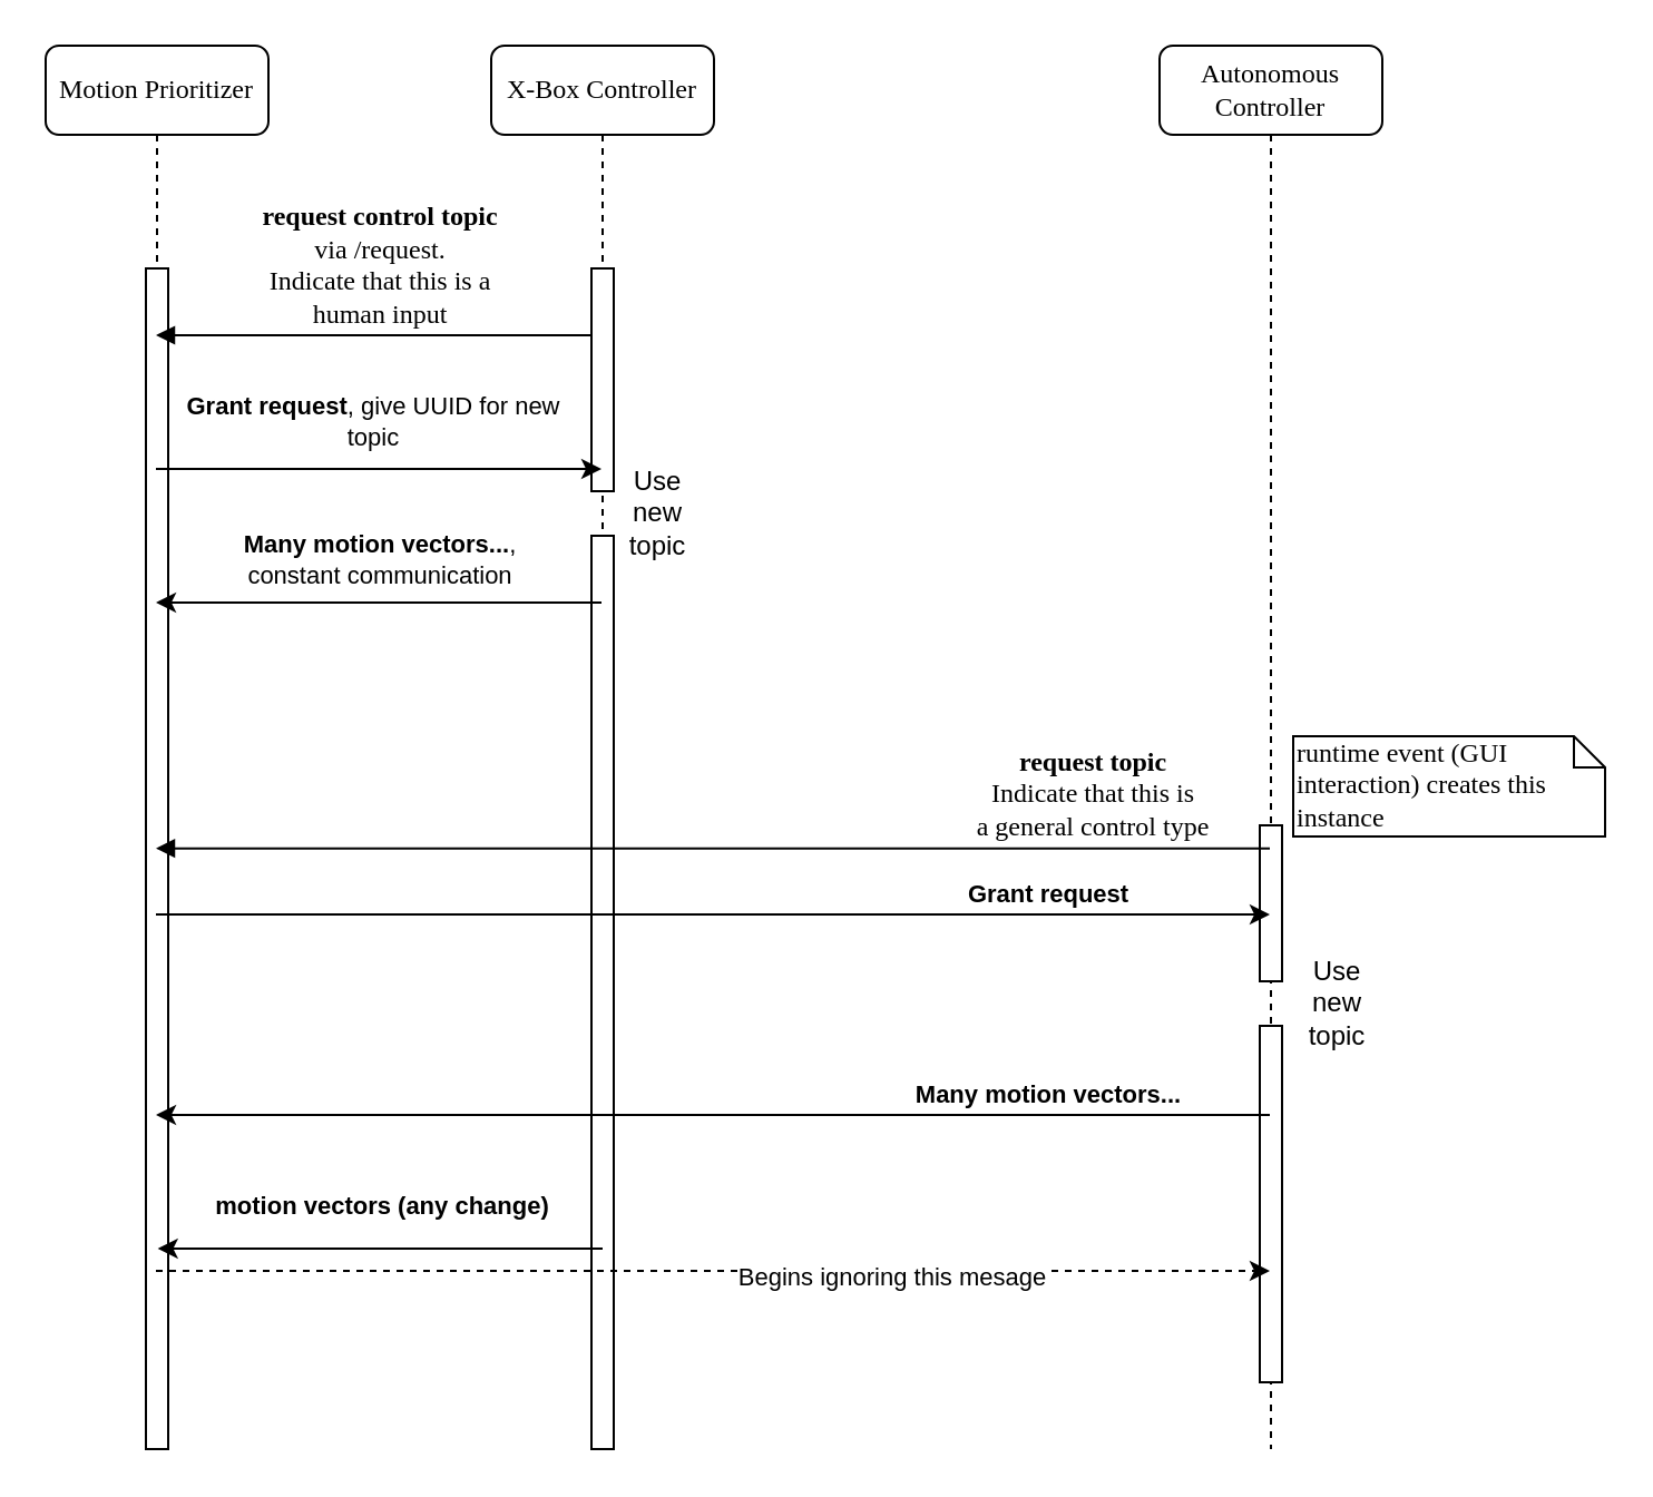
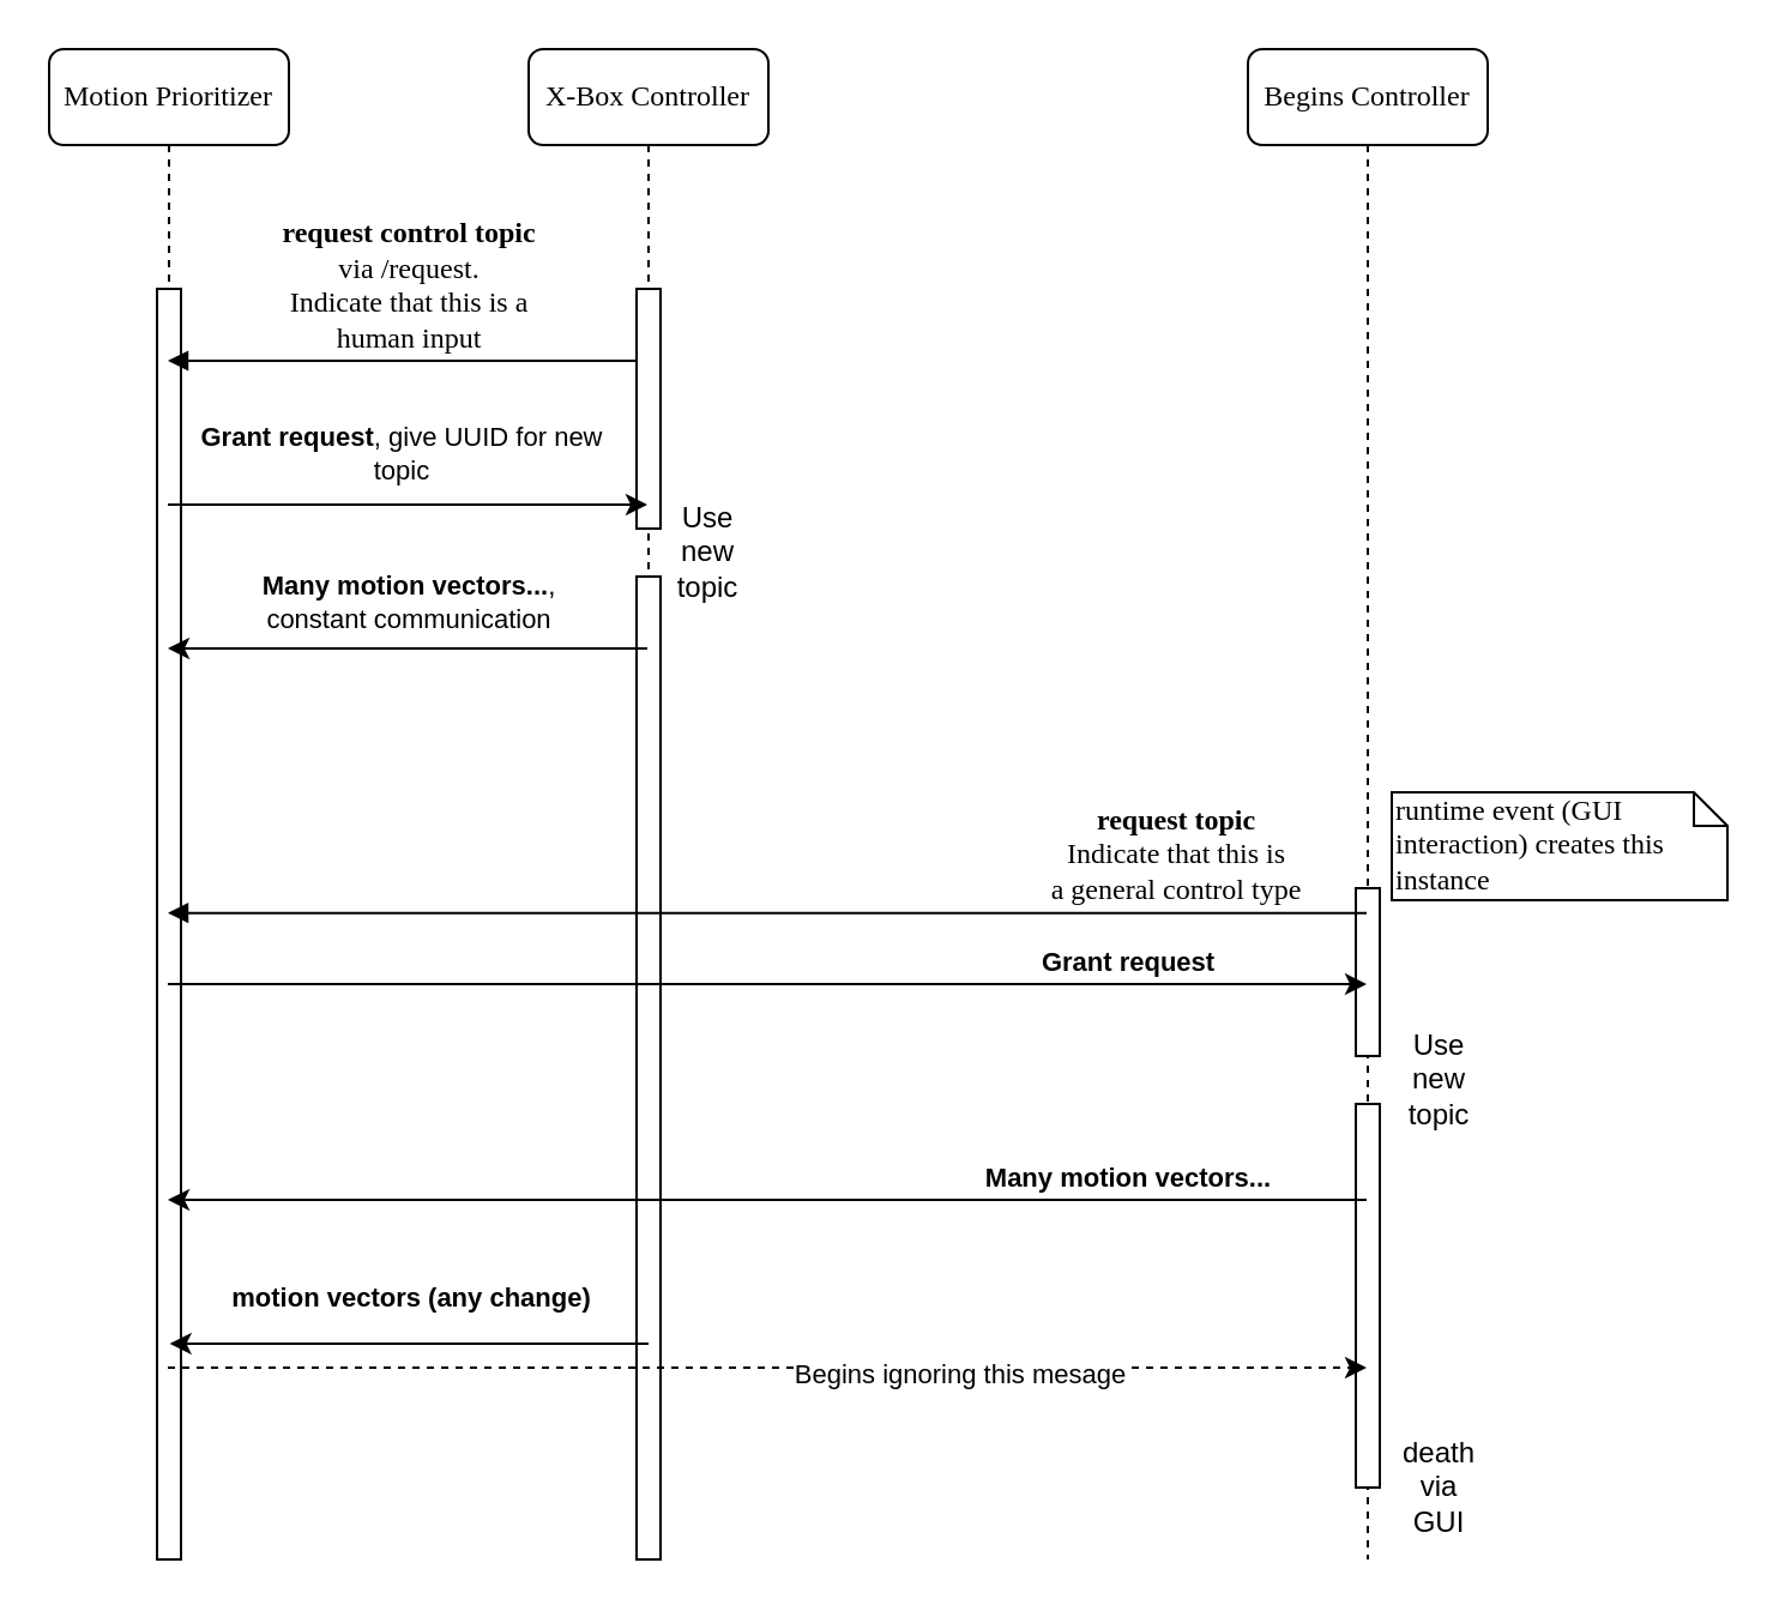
  <mxCell id="0" />
  <mxCell id="1" parent="0" />
  <mxCell id="2" value="X-Box Controller" style="shape=umlLifeline;perimeter=lifelinePerimeter;whiteSpace=wrap;html=1;container=1;collapsible=0;recursiveResize=0;outlineConnect=0;rounded=1;shadow=0;comic=0;labelBackgroundColor=none;strokeWidth=1;fontFamily=Verdana;fontSize=12;align=center;" parent="1" vertex="1"><mxGeometry x="220" y="20" width="100" height="630" as="geometry" /></mxCell>
  <mxCell id="3" value="" style="html=1;points=[];perimeter=orthogonalPerimeter;rounded=0;shadow=0;comic=0;labelBackgroundColor=none;strokeWidth=1;fontFamily=Verdana;fontSize=12;align=center;" parent="2" vertex="1"><mxGeometry x="45" y="100" width="10" height="100" as="geometry" /></mxCell>
  <mxCell id="4" value="" style="html=1;points=[];perimeter=orthogonalPerimeter;rounded=0;shadow=0;comic=0;labelBackgroundColor=none;strokeWidth=1;fontFamily=Verdana;fontSize=12;align=center;" vertex="1" parent="2"><mxGeometry x="45" y="220" width="10" height="410" as="geometry" /></mxCell>
  <mxCell id="5" value="Motion Prioritizer" style="shape=umlLifeline;perimeter=lifelinePerimeter;whiteSpace=wrap;html=1;container=1;collapsible=0;recursiveResize=0;outlineConnect=0;rounded=1;shadow=0;comic=0;labelBackgroundColor=none;strokeWidth=1;fontFamily=Verdana;fontSize=12;align=center;" parent="1" vertex="1"><mxGeometry x="20" y="20" width="100" height="630" as="geometry" /></mxCell>
  <mxCell id="6" value="" style="html=1;points=[];perimeter=orthogonalPerimeter;rounded=0;shadow=0;comic=0;labelBackgroundColor=none;strokeWidth=1;fontFamily=Verdana;fontSize=12;align=center;" parent="5" vertex="1"><mxGeometry x="45" y="100" width="10" height="530" as="geometry" /></mxCell>
  <mxCell id="7" value="&lt;b&gt;request control topic&lt;/b&gt;&lt;br&gt;via /request.&lt;br&gt;Indicate that this is a &lt;br&gt;human input" style="html=1;verticalAlign=bottom;endArrow=block;labelBackgroundColor=none;fontFamily=Verdana;fontSize=12;edgeStyle=elbowEdgeStyle;elbow=vertical;" parent="1" source="3" target="5" edge="1"><mxGeometry x="-0.027" relative="1" as="geometry"><mxPoint x="140" y="130" as="sourcePoint" /><Array as="points"><mxPoint x="180" y="150" /><mxPoint x="150" y="140" /><mxPoint x="100" y="140" /><mxPoint x="120" y="152" /></Array><mxPoint as="offset" /></mxGeometry></mxCell>
- <mxCell id="8" value="Autonomous Controller" style="shape=umlLifeline;perimeter=lifelinePerimeter;whiteSpace=wrap;html=1;container=1;collapsible=0;recursiveResize=0;outlineConnect=0;rounded=1;shadow=0;comic=0;labelBackgroundColor=none;strokeWidth=1;fontFamily=Verdana;fontSize=12;align=center;" vertex="1" parent="1"><mxGeometry x="520" y="20" width="100" height="630" as="geometry" /></mxCell>
+ <mxCell id="8" value="Begins Controller" style="shape=umlLifeline;perimeter=lifelinePerimeter;whiteSpace=wrap;html=1;container=1;collapsible=0;recursiveResize=0;outlineConnect=0;rounded=1;shadow=0;comic=0;labelBackgroundColor=none;strokeWidth=1;fontFamily=Verdana;fontSize=12;align=center;" vertex="1" parent="1"><mxGeometry x="520" y="20" width="100" height="630" as="geometry" /></mxCell>
  <mxCell id="9" value="" style="html=1;points=[];perimeter=orthogonalPerimeter;rounded=0;shadow=0;comic=0;labelBackgroundColor=none;strokeWidth=1;fontFamily=Verdana;fontSize=12;align=center;" vertex="1" parent="8"><mxGeometry x="45" y="350" width="10" height="70" as="geometry" /></mxCell>
  <mxCell id="10" value="" style="html=1;points=[];perimeter=orthogonalPerimeter;rounded=0;shadow=0;comic=0;labelBackgroundColor=none;strokeWidth=1;fontFamily=Verdana;fontSize=12;align=center;" vertex="1" parent="8"><mxGeometry x="45" y="440" width="10" height="160" as="geometry" /></mxCell>
  <mxCell id="11" value="runtime event (GUI interaction) creates this instance" style="shape=note;whiteSpace=wrap;html=1;size=14;verticalAlign=top;align=left;spacingTop=-6;rounded=0;shadow=0;comic=0;labelBackgroundColor=none;strokeWidth=1;fontFamily=Verdana;fontSize=12" vertex="1" parent="1"><mxGeometry x="580" y="330" width="140" height="45" as="geometry" /></mxCell>
  <mxCell id="12" value="" style="endArrow=classic;html=1;" edge="1" parent="1" source="5" target="2"><mxGeometry width="50" height="50" relative="1" as="geometry"><mxPoint x="80" y="220" as="sourcePoint" /><mxPoint x="130" y="170" as="targetPoint" /><Array as="points"><mxPoint x="180" y="210" /></Array></mxGeometry></mxCell>
  <mxCell id="13" value="&lt;b&gt;Grant request&lt;/b&gt;, give UUID for new&lt;br&gt;topic" style="edgeLabel;html=1;align=center;verticalAlign=middle;resizable=0;points=[];" vertex="1" connectable="0" parent="12"><mxGeometry x="-0.194" y="2" relative="1" as="geometry"><mxPoint x="15.58" y="-19.01" as="offset" /></mxGeometry></mxCell>
  <mxCell id="14" value="Use new topic" style="text;html=1;strokeColor=none;fillColor=none;align=center;verticalAlign=middle;whiteSpace=wrap;rounded=0;" vertex="1" parent="1"><mxGeometry x="275" y="210" width="40" height="40" as="geometry" /></mxCell>
  <mxCell id="15" value="" style="endArrow=none;startArrow=classic;html=1;endFill=0;" edge="1" parent="1" source="5" target="2"><mxGeometry width="50" height="50" relative="1" as="geometry"><mxPoint x="230" y="370" as="sourcePoint" /><mxPoint x="280" y="320" as="targetPoint" /><Array as="points"><mxPoint x="210" y="270" /></Array></mxGeometry></mxCell>
  <mxCell id="16" value="&lt;b&gt;Many motion vectors...&lt;/b&gt;, &lt;br&gt;constant communication" style="edgeLabel;html=1;align=center;verticalAlign=middle;resizable=0;points=[];" vertex="1" connectable="0" parent="15"><mxGeometry x="-0.079" relative="1" as="geometry"><mxPoint x="8.47" y="-20" as="offset" /></mxGeometry></mxCell>
  <mxCell id="17" value="&lt;b&gt;request topic&lt;/b&gt;&lt;br&gt;Indicate that this is&lt;br&gt;a general control type" style="html=1;verticalAlign=bottom;endArrow=block;labelBackgroundColor=none;fontFamily=Verdana;fontSize=12;edgeStyle=elbowEdgeStyle;elbow=vertical;" edge="1" parent="1" source="8" target="5"><mxGeometry x="-0.222" y="-115" relative="1" as="geometry"><mxPoint x="520" y="380.32" as="sourcePoint" /><mxPoint x="330.74" y="380" as="targetPoint" /><Array as="points"><mxPoint x="375" y="380.32" /></Array><mxPoint x="115" y="115" as="offset" /></mxGeometry></mxCell>
  <mxCell id="18" value="" style="endArrow=classic;html=1;" edge="1" parent="1" source="5" target="8"><mxGeometry width="50" height="50" relative="1" as="geometry"><mxPoint x="320" y="380" as="sourcePoint" /><mxPoint x="370" y="330" as="targetPoint" /><Array as="points"><mxPoint x="430" y="410" /></Array></mxGeometry></mxCell>
  <mxCell id="19" value="Grant request" style="edgeLabel;html=1;align=center;verticalAlign=middle;resizable=0;points=[];fontStyle=1" vertex="1" connectable="0" parent="18"><mxGeometry x="0.353" y="-2" relative="1" as="geometry"><mxPoint x="62.26" y="-12" as="offset" /></mxGeometry></mxCell>
  <mxCell id="20" value="" style="endArrow=classic;html=1;" edge="1" parent="1" source="8" target="5"><mxGeometry width="50" height="50" relative="1" as="geometry"><mxPoint x="340" y="560" as="sourcePoint" /><mxPoint x="390" y="510" as="targetPoint" /><Array as="points"><mxPoint x="460" y="500" /></Array></mxGeometry></mxCell>
  <mxCell id="21" value="&lt;b&gt;Many motion vectors...&lt;/b&gt;" style="edgeLabel;html=1;align=center;verticalAlign=middle;resizable=0;points=[];" vertex="1" connectable="0" parent="20"><mxGeometry x="-0.442" y="-2" relative="1" as="geometry"><mxPoint x="39.81" y="-8" as="offset" /></mxGeometry></mxCell>
  <mxCell id="22" value="Use new topic" style="text;html=1;strokeColor=none;fillColor=none;align=center;verticalAlign=middle;whiteSpace=wrap;rounded=0;" vertex="1" parent="1"><mxGeometry x="580" y="430" width="40" height="40" as="geometry" /></mxCell>
  <mxCell id="23" value="" style="endArrow=none;startArrow=classic;html=1;endFill=0;" edge="1" parent="1"><mxGeometry width="50" height="50" relative="1" as="geometry"><mxPoint x="70.31" y="560" as="sourcePoint" /><mxPoint x="270" y="560" as="targetPoint" /><Array as="points" /></mxGeometry></mxCell>
  <mxCell id="24" value="&lt;b&gt;motion vectors (any change)&lt;/b&gt;" style="edgeLabel;html=1;align=center;verticalAlign=middle;resizable=0;points=[];" vertex="1" connectable="0" parent="23"><mxGeometry x="-0.079" relative="1" as="geometry"><mxPoint x="8.47" y="-20" as="offset" /></mxGeometry></mxCell>
+ <mxCell id="25" value="death via GUI" style="text;html=1;strokeColor=none;fillColor=none;align=center;verticalAlign=middle;whiteSpace=wrap;rounded=0;" vertex="1" parent="1"><mxGeometry x="580" y="600" width="40" height="40" as="geometry" /></mxCell>
  <mxCell id="26" value="" style="endArrow=classic;html=1;dashed=1;" edge="1" parent="1" source="5" target="8"><mxGeometry width="50" height="50" relative="1" as="geometry"><mxPoint x="110" y="500" as="sourcePoint" /><mxPoint x="370" y="480" as="targetPoint" /><Array as="points"><mxPoint x="390" y="570" /><mxPoint x="500" y="570" /></Array></mxGeometry></mxCell>
  <mxCell id="27" value="Begins ignoring this mesage" style="edgeLabel;html=1;align=center;verticalAlign=middle;resizable=0;points=[];" vertex="1" connectable="0" parent="26"><mxGeometry x="0.318" y="-2" relative="1" as="geometry"><mxPoint as="offset" /></mxGeometry></mxCell>
